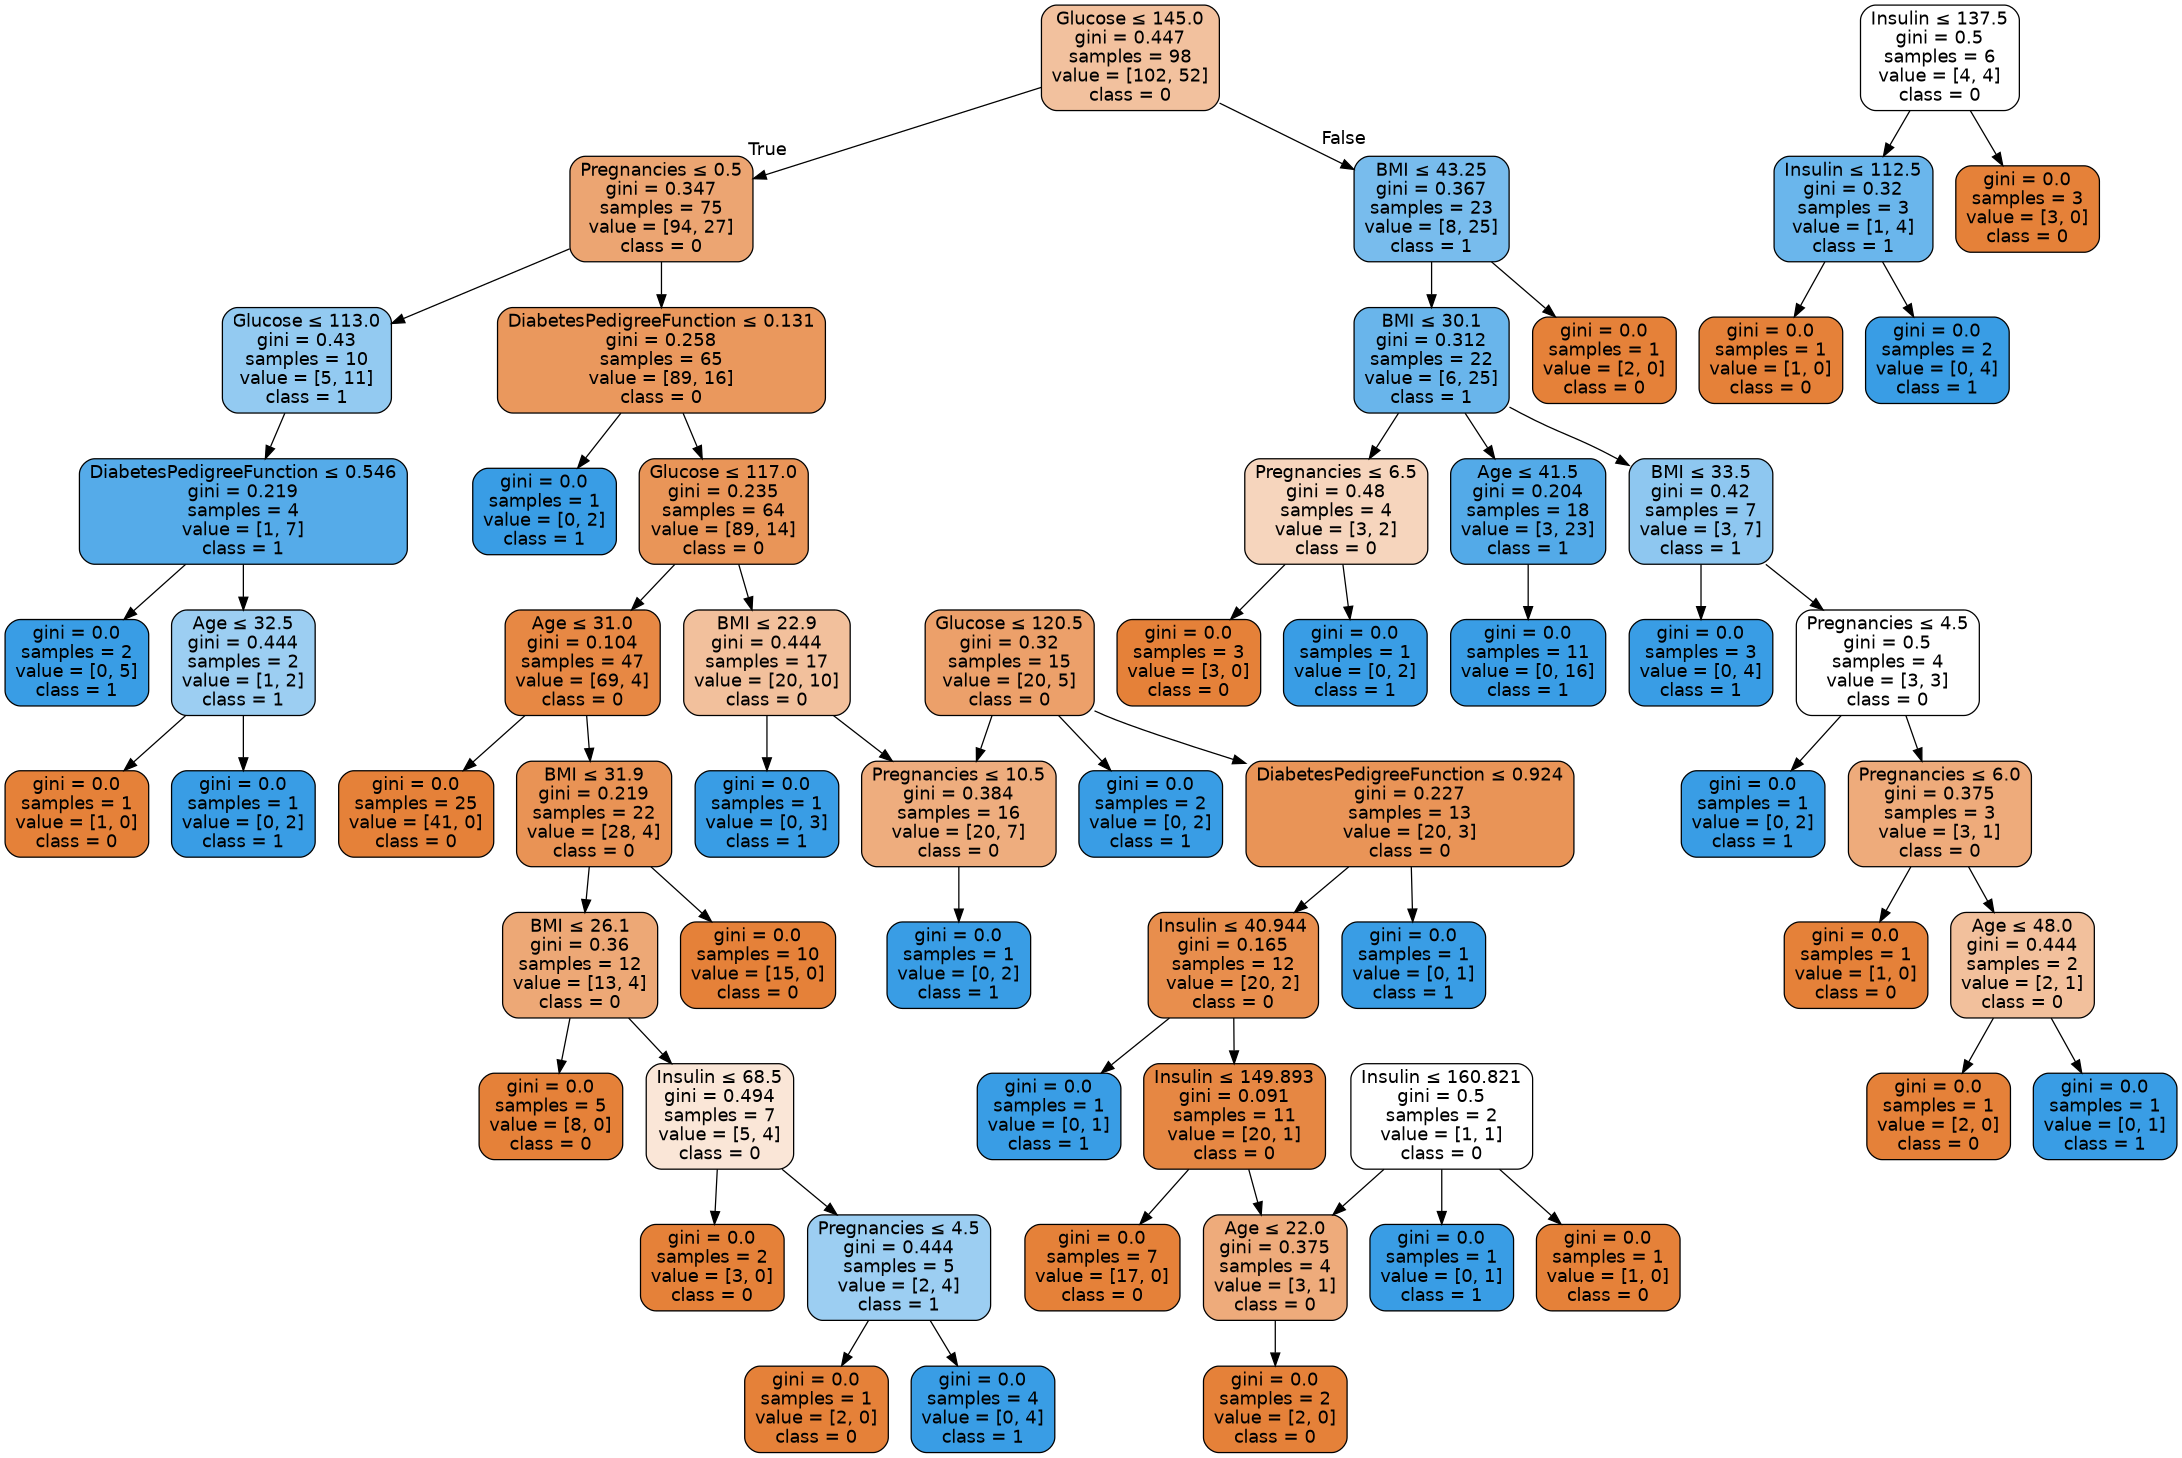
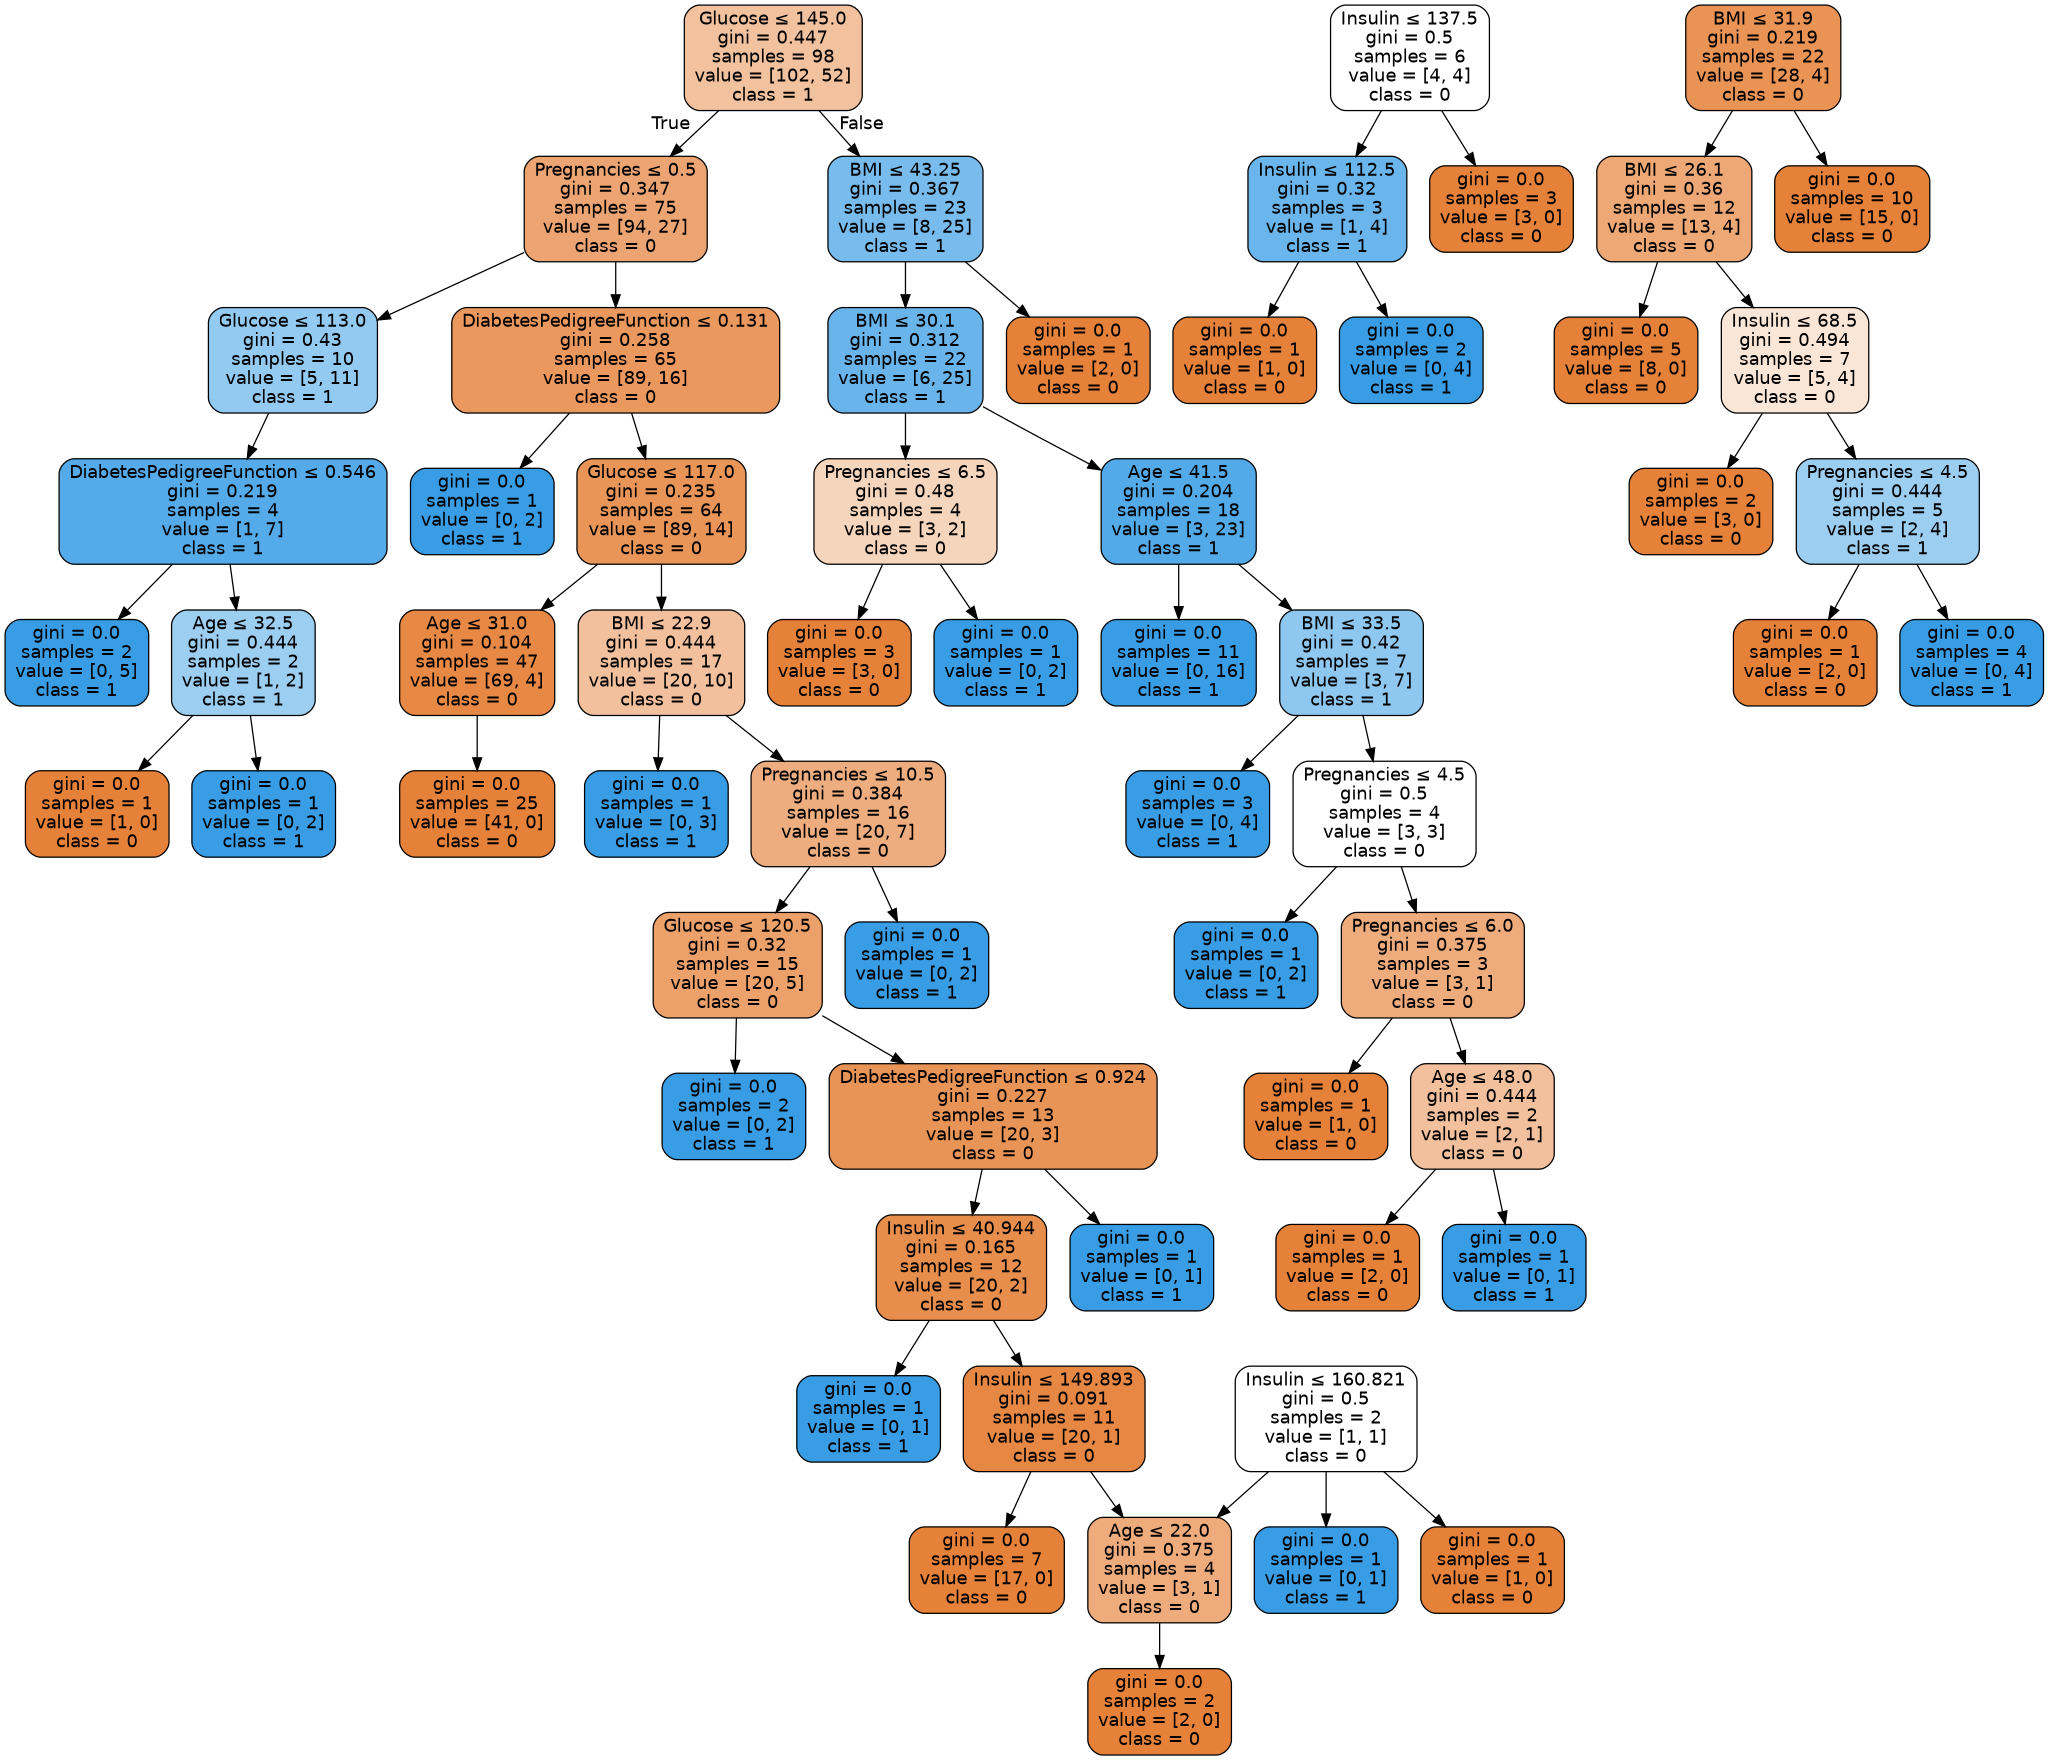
  digraph {
    node [color=black fillcolor="#399de5" fontname=helvetica shape=box style="filled, rounded"]
    edge [fontname=helvetica]
-   n1 [fillcolor="#f2c19e" label=<Glucose &le; 145.0<br/>gini = 0.447<br/>samples = 98<br/>value = [102, 52]<br/>class = 0>]
+   n1 [fillcolor="#f2c19e" label=<Glucose &le; 145.0<br/>gini = 0.447<br/>samples = 98<br/>value = [102, 52]<br/>class = 1>]
    n2 [fillcolor="#eca572" label=<Pregnancies &le; 0.5<br/>gini = 0.347<br/>samples = 75<br/>value = [94, 27]<br/>class = 0>]
    n3 [fillcolor="#78bced" label=<BMI &le; 43.25<br/>gini = 0.367<br/>samples = 23<br/>value = [8, 25]<br/>class = 1>]
    n4 [fillcolor="#93caf1" label=<Glucose &le; 113.0<br/>gini = 0.43<br/>samples = 10<br/>value = [5, 11]<br/>class = 1>]
    n5 [fillcolor="#ea985d" label=<DiabetesPedigreeFunction &le; 0.131<br/>gini = 0.258<br/>samples = 65<br/>value = [89, 16]<br/>class = 0>]
    n6 [fillcolor="#69b5eb" label=<BMI &le; 30.1<br/>gini = 0.312<br/>samples = 22<br/>value = [6, 25]<br/>class = 1>]
    n7 [fillcolor="#e58139" label=<gini = 0.0<br/>samples = 1<br/>value = [2, 0]<br/>class = 0>]
    n8 [fillcolor="#55abe9" label=<DiabetesPedigreeFunction &le; 0.546<br/>gini = 0.219<br/>samples = 4<br/>value = [1, 7]<br/>class = 1>]
    n9 [label=<gini = 0.0<br/>samples = 1<br/>value = [0, 2]<br/>class = 1>]
    n10 [fillcolor="#e99558" label=<Glucose &le; 117.0<br/>gini = 0.235<br/>samples = 64<br/>value = [89, 14]<br/>class = 0>]
    n11 [label=<gini = 0.0<br/>samples = 2<br/>value = [0, 5]<br/>class = 1>]
    n12 [fillcolor="#9ccef2" label=<Age &le; 32.5<br/>gini = 0.444<br/>samples = 2<br/>value = [1, 2]<br/>class = 1>]
    n13 [fillcolor="#ffffff" label=<Insulin &le; 137.5<br/>gini = 0.5<br/>samples = 6<br/>value = [4, 4]<br/>class = 0>]
    n14 [fillcolor="#6ab6ec" label=<Insulin &le; 112.5<br/>gini = 0.32<br/>samples = 3<br/>value = [1, 4]<br/>class = 1>]
    n15 [fillcolor="#e58139" label=<gini = 0.0<br/>samples = 3<br/>value = [3, 0]<br/>class = 0>]
    n16 [fillcolor="#e58139" label=<gini = 0.0<br/>samples = 1<br/>value = [1, 0]<br/>class = 0>]
    n17 [label=<gini = 0.0<br/>samples = 1<br/>value = [0, 2]<br/>class = 1>]
    n18 [fillcolor="#e58139" label=<gini = 0.0<br/>samples = 1<br/>value = [1, 0]<br/>class = 0>]
    n19 [label=<gini = 0.0<br/>samples = 2<br/>value = [0, 4]<br/>class = 1>]
    n20 [fillcolor="#e78844" label=<Age &le; 31.0<br/>gini = 0.104<br/>samples = 47<br/>value = [69, 4]<br/>class = 0>]
    n21 [fillcolor="#f2c09c" label=<BMI &le; 22.9<br/>gini = 0.444<br/>samples = 17<br/>value = [20, 10]<br/>class = 0>]
    n22 [fillcolor="#e58139" label=<gini = 0.0<br/>samples = 25<br/>value = [41, 0]<br/>class = 0>]
    n23 [fillcolor="#e99355" label=<BMI &le; 31.9<br/>gini = 0.219<br/>samples = 22<br/>value = [28, 4]<br/>class = 0>]
    n24 [label=<gini = 0.0<br/>samples = 1<br/>value = [0, 3]<br/>class = 1>]
    n25 [fillcolor="#eead7e" label=<Pregnancies &le; 10.5<br/>gini = 0.384<br/>samples = 16<br/>value = [20, 7]<br/>class = 0>]
    n26 [fillcolor="#eda876" label=<BMI &le; 26.1<br/>gini = 0.36<br/>samples = 12<br/>value = [13, 4]<br/>class = 0>]
    n27 [fillcolor="#e58139" label=<gini = 0.0<br/>samples = 10<br/>value = [15, 0]<br/>class = 0>]
    n28 [fillcolor="#e58139" label=<gini = 0.0<br/>samples = 5<br/>value = [8, 0]<br/>class = 0>]
    n29 [fillcolor="#fae6d7" label=<Insulin &le; 68.5<br/>gini = 0.494<br/>samples = 7<br/>value = [5, 4]<br/>class = 0>]
    n30 [fillcolor="#e58139" label=<gini = 0.0<br/>samples = 2<br/>value = [3, 0]<br/>class = 0>]
    n31 [fillcolor="#9ccef2" label=<Pregnancies &le; 4.5<br/>gini = 0.444<br/>samples = 5<br/>value = [2, 4]<br/>class = 1>]
    n32 [fillcolor="#e58139" label=<gini = 0.0<br/>samples = 1<br/>value = [2, 0]<br/>class = 0>]
    n33 [label=<gini = 0.0<br/>samples = 4<br/>value = [0, 4]<br/>class = 1>]
    n34 [fillcolor="#eca06a" label=<Glucose &le; 120.5<br/>gini = 0.32<br/>samples = 15<br/>value = [20, 5]<br/>class = 0>]
    n35 [label=<gini = 0.0<br/>samples = 1<br/>value = [0, 2]<br/>class = 1>]
    n36 [label=<gini = 0.0<br/>samples = 2<br/>value = [0, 2]<br/>class = 1>]
    n37 [fillcolor="#e99457" label=<DiabetesPedigreeFunction &le; 0.924<br/>gini = 0.227<br/>samples = 13<br/>value = [20, 3]<br/>class = 0>]
    n38 [fillcolor="#e88e4d" label=<Insulin &le; 40.944<br/>gini = 0.165<br/>samples = 12<br/>value = [20, 2]<br/>class = 0>]
    n39 [label=<gini = 0.0<br/>samples = 1<br/>value = [0, 1]<br/>class = 1>]
    n40 [label=<gini = 0.0<br/>samples = 1<br/>value = [0, 1]<br/>class = 1>]
    n41 [fillcolor="#e68743" label=<Insulin &le; 149.893<br/>gini = 0.091<br/>samples = 11<br/>value = [20, 1]<br/>class = 0>]
    n42 [fillcolor="#e58139" label=<gini = 0.0<br/>samples = 7<br/>value = [17, 0]<br/>class = 0>]
    n43 [fillcolor="#eeab7b" label=<Age &le; 22.0<br/>gini = 0.375<br/>samples = 4<br/>value = [3, 1]<br/>class = 0>]
    n44 [fillcolor="#e58139" label=<gini = 0.0<br/>samples = 2<br/>value = [2, 0]<br/>class = 0>]
    n45 [fillcolor="#ffffff" label=<Insulin &le; 160.821<br/>gini = 0.5<br/>samples = 2<br/>value = [1, 1]<br/>class = 0>]
    n46 [label=<gini = 0.0<br/>samples = 1<br/>value = [0, 1]<br/>class = 1>]
    n47 [fillcolor="#e58139" label=<gini = 0.0<br/>samples = 1<br/>value = [1, 0]<br/>class = 0>]
    n48 [fillcolor="#f6d5bd" label=<Pregnancies &le; 6.5<br/>gini = 0.48<br/>samples = 4<br/>value = [3, 2]<br/>class = 0>]
    n49 [fillcolor="#53aae8" label=<Age &le; 41.5<br/>gini = 0.204<br/>samples = 18<br/>value = [3, 23]<br/>class = 1>]
    n50 [fillcolor="#e58139" label=<gini = 0.0<br/>samples = 3<br/>value = [3, 0]<br/>class = 0>]
    n51 [label=<gini = 0.0<br/>samples = 1<br/>value = [0, 2]<br/>class = 1>]
    n52 [label=<gini = 0.0<br/>samples = 11<br/>value = [0, 16]<br/>class = 1>]
    n53 [fillcolor="#8ec7f0" label=<BMI &le; 33.5<br/>gini = 0.42<br/>samples = 7<br/>value = [3, 7]<br/>class = 1>]
    n54 [label=<gini = 0.0<br/>samples = 3<br/>value = [0, 4]<br/>class = 1>]
    n55 [fillcolor="#ffffff" label=<Pregnancies &le; 4.5<br/>gini = 0.5<br/>samples = 4<br/>value = [3, 3]<br/>class = 0>]
    n56 [label=<gini = 0.0<br/>samples = 1<br/>value = [0, 2]<br/>class = 1>]
    n57 [fillcolor="#eeab7b" label=<Pregnancies &le; 6.0<br/>gini = 0.375<br/>samples = 3<br/>value = [3, 1]<br/>class = 0>]
    n58 [fillcolor="#e58139" label=<gini = 0.0<br/>samples = 1<br/>value = [1, 0]<br/>class = 0>]
    n59 [fillcolor="#f2c09c" label=<Age &le; 48.0<br/>gini = 0.444<br/>samples = 2<br/>value = [2, 1]<br/>class = 0>]
    n60 [fillcolor="#e58139" label=<gini = 0.0<br/>samples = 1<br/>value = [2, 0]<br/>class = 0>]
    n61 [label=<gini = 0.0<br/>samples = 1<br/>value = [0, 1]<br/>class = 1>]
    n1 -> n2 [headlabel=True labelangle=45 labeldistance=2.5]
    n1 -> n3 [headlabel=False labelangle=-45 labeldistance=2.5]
    n2 -> n4
    n2 -> n5
    n3 -> n6
    n3 -> n7
    n4 -> n8
    n5 -> n9
    n5 -> n10
    n6 -> n48
    n6 -> n49
    n8 -> n11
    n8 -> n12
    n10 -> n20
    n10 -> n21
    n12 -> n16
    n12 -> n17
    n13 -> n14
    n13 -> n15
    n14 -> n18
    n14 -> n19
    n20 -> n22
-   n20 -> n23
    n21 -> n24
    n21 -> n25
    n23 -> n26
    n23 -> n27
-   n34 -> n25
+   n25 -> n34
    n25 -> n35
    n26 -> n28
    n26 -> n29
    n29 -> n30
    n29 -> n31
    n31 -> n32
    n31 -> n33
    n34 -> n36
    n34 -> n37
    n37 -> n38
    n37 -> n39
    n38 -> n40
    n38 -> n41
    n41 -> n42
    n41 -> n43
    n43 -> n44
    n45 -> n43
    n45 -> n46
    n45 -> n47
    n48 -> n50
    n48 -> n51
    n49 -> n52
-   n6 -> n53
+   n49 -> n53
    n53 -> n54
    n53 -> n55
    n55 -> n56
    n55 -> n57
    n57 -> n58
    n57 -> n59
    n59 -> n60
    n59 -> n61
  }
